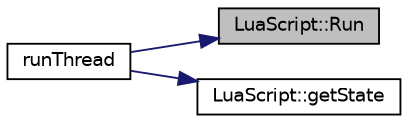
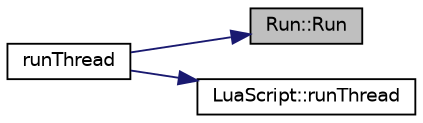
  digraph {
    rankdir=LR
    node [color=black fillcolor=white fontname=Helvetica fontsize=10 shape=record style=filled]
    edge [color=midnightblue fontname=Helvetica fontsize=10 labelfontname=Helvetica labelfontsize=10 style=solid]
-   n1 [fillcolor=grey75 fontcolor=black height=0.2 label="LuaScript::Run" width=0.4]
+   n1 [fillcolor=grey75 fontcolor=black height=0.2 label="Run::Run" width=0.4]
    n2 [height=0.2 label=runThread width=0.4]
-   n3 [height=0.2 label="LuaScript::getState" width=0.4]
+   n3 [height=0.2 label="LuaScript::runThread" width=0.4]
    n2 -> n1
    n2 -> n3
  }
